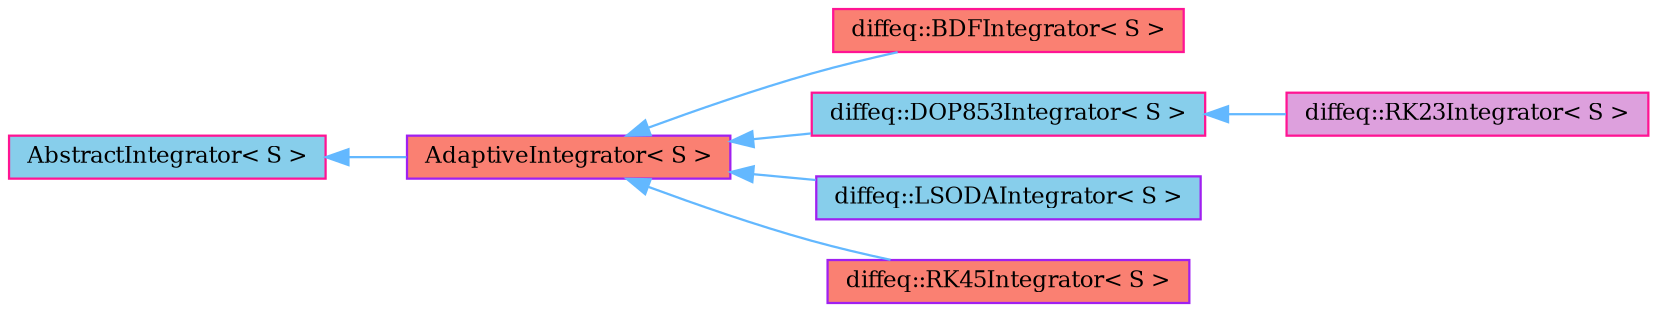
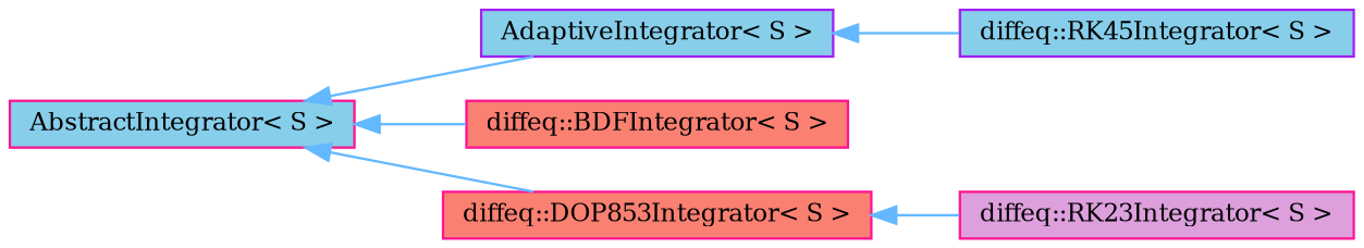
  digraph {
    fontname="DejaVu Serif"
    rankdir=LR
    node [color=deeppink fillcolor=salmon fontname="DejaVu Serif" fontsize=10 shape=box style=filled]
    edge [color=steelblue1 dir=back fontname="DejaVu Serif" fontsize=10 labelfontname=Helvetica labelfontsize=10 style=solid]
-   n1 [color=purple fontcolor=black height=0.2 label="AdaptiveIntegrator\< S \>" width=0.4]
+   n1 [color=purple fillcolor=skyblue fontcolor=black height=0.2 label="AdaptiveIntegrator\< S \>" width=0.4]
    n2 [height=0.2 label="diffeq::BDFIntegrator\< S \>" width=0.4]
-   n3 [fillcolor=skyblue height=0.2 label="diffeq::DOP853Integrator\< S \>" width=0.4]
-   n4 [color=purple fillcolor=skyblue height=0.2 label="diffeq::LSODAIntegrator\< S \>" width=0.4]
-   n5 [color=purple height=0.2 label="diffeq::RK45Integrator\< S \>" width=0.4]
+   n3 [height=0.2 label="diffeq::DOP853Integrator\< S \>" width=0.4]
+   n5 [color=purple fillcolor=skyblue height=0.2 label="diffeq::RK45Integrator\< S \>" width=0.4]
    n6 [fillcolor=plum height=0.2 label="diffeq::RK23Integrator\< S \>" width=0.4]
    n7 [fillcolor=skyblue height=0.2 label="AbstractIntegrator\< S \>" width=0.4]
-   n1 -> n2
-   n1 -> n3
-   n1 -> n4
+   n7 -> n2
+   n7 -> n3
    n1 -> n5
    n3 -> n6
    n7 -> n1
  }
